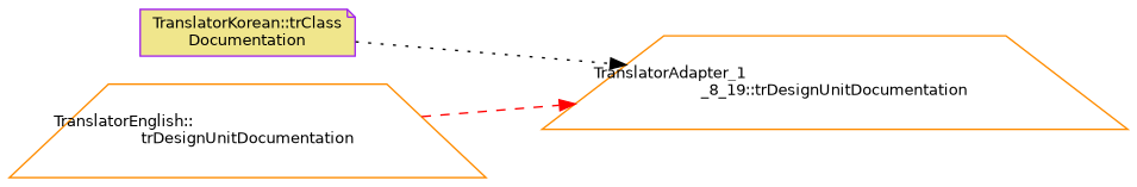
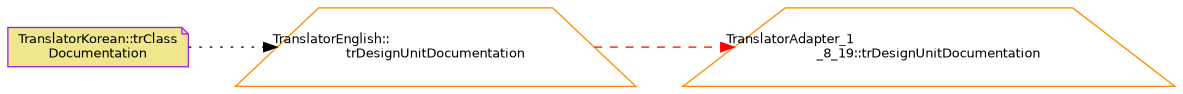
  digraph {
    rankdir=LR
    node [color=darkorange fillcolor=white fontname=Helvetica fontsize=10 shape=trapezium style=filled]
    edge [fontname=Helvetica fontsize=10 labelfontname=Helvetica labelfontsize=10]
    n1 [color=purple fillcolor=khaki fontcolor=black height=0.2 label="TranslatorKorean::trClass\lDocumentation" shape=note width=0.4]
    n2 [height=0.2 label="TranslatorAdapter_1\l_8_19::trDesignUnitDocumentation" width=0.4]
    n3 [height=0.2 label="TranslatorEnglish::\ltrDesignUnitDocumentation" width=0.4]
-   n1 -> n2 [color=black style=dotted]
+   n1 -> n3 [color=black style=dotted]
    n3 -> n2 [color=red style=dashed]
  }
